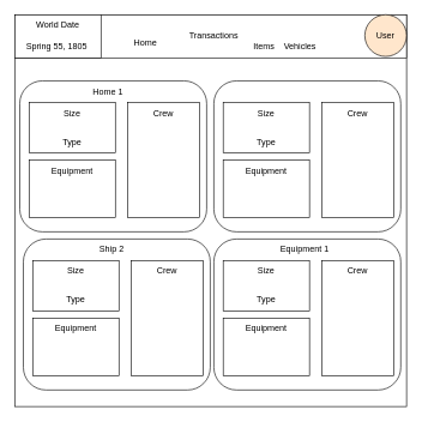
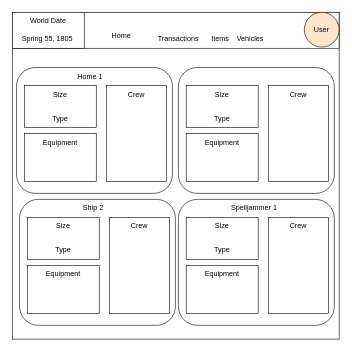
  <mxCell id="0" />
  <mxCell id="1" parent="0" />
  <mxCell id="2" value="" style="whiteSpace=wrap;html=1;aspect=fixed;fillColor=default;" vertex="1" parent="1"><mxGeometry x="20" y="20" width="545" height="545" as="geometry" /></mxCell>
  <mxCell id="3" value="" style="rounded=0;whiteSpace=wrap;html=1;" vertex="1" parent="1"><mxGeometry x="20" y="20" width="545" height="60" as="geometry" /></mxCell>
  <mxCell id="4" value="Home" style="text;html=1;align=center;verticalAlign=middle;whiteSpace=wrap;rounded=0;" vertex="1" parent="1"><mxGeometry x="172" y="45" width="60" height="30" as="geometry" /></mxCell>
- <mxCell id="5" value="Transactions" style="text;html=1;align=center;verticalAlign=middle;whiteSpace=wrap;rounded=0;" vertex="1" parent="1"><mxGeometry x="267" y="35" width="60" height="30" as="geometry" /></mxCell>
+ <mxCell id="5" value="Transactions" style="text;html=1;align=center;verticalAlign=middle;whiteSpace=wrap;rounded=0;" vertex="1" parent="1"><mxGeometry x="267" y="50" width="60" height="30" as="geometry" /></mxCell>
  <mxCell id="6" value="Items" style="text;html=1;align=center;verticalAlign=middle;whiteSpace=wrap;rounded=0;" vertex="1" parent="1"><mxGeometry x="337" y="50" width="60" height="30" as="geometry" /></mxCell>
  <mxCell id="7" value="Vehicles" style="text;html=1;align=center;verticalAlign=middle;whiteSpace=wrap;rounded=0;" vertex="1" parent="1"><mxGeometry x="387" y="50" width="60" height="30" as="geometry" /></mxCell>
  <mxCell id="8" value="User" style="ellipse;whiteSpace=wrap;html=1;aspect=fixed;fillColor=#ffe6cc;" vertex="1" parent="1"><mxGeometry x="507" y="20" width="58" height="58" as="geometry" /></mxCell>
  <mxCell id="9" value="" style="rounded=0;whiteSpace=wrap;html=1;" vertex="1" parent="1"><mxGeometry x="20" y="20" width="120" height="60" as="geometry" /></mxCell>
  <mxCell id="10" value="World Date" style="text;html=1;align=center;verticalAlign=middle;whiteSpace=wrap;rounded=0;" vertex="1" parent="1"><mxGeometry x="40" y="20" width="80" height="30" as="geometry" /></mxCell>
  <mxCell id="11" value="Spring 55, 1805" style="text;html=1;align=center;verticalAlign=middle;whiteSpace=wrap;rounded=0;" vertex="1" parent="1"><mxGeometry x="20" y="50" width="117" height="30" as="geometry" /></mxCell>
  <mxCell id="12" value="" style="rounded=1;whiteSpace=wrap;html=1;" vertex="1" parent="1"><mxGeometry x="27" y="112" width="260" height="210" as="geometry" /></mxCell>
  <mxCell id="13" value="Home 1" style="text;html=1;align=center;verticalAlign=middle;whiteSpace=wrap;rounded=0;" vertex="1" parent="1"><mxGeometry x="120" y="112" width="60" height="30" as="geometry" /></mxCell>
  <mxCell id="14" value="" style="rounded=0;whiteSpace=wrap;html=1;" vertex="1" parent="1"><mxGeometry x="177" y="142" width="100" height="160" as="geometry" /></mxCell>
  <mxCell id="15" value="" style="rounded=0;whiteSpace=wrap;html=1;" vertex="1" parent="1"><mxGeometry x="40" y="142" width="120" height="70" as="geometry" /></mxCell>
  <mxCell id="16" value="Size" style="text;html=1;align=center;verticalAlign=middle;whiteSpace=wrap;rounded=0;" vertex="1" parent="1"><mxGeometry x="70" y="142" width="60" height="30" as="geometry" /></mxCell>
  <mxCell id="17" value="Crew" style="text;html=1;align=center;verticalAlign=middle;whiteSpace=wrap;rounded=0;" vertex="1" parent="1"><mxGeometry x="197" y="142" width="60" height="30" as="geometry" /></mxCell>
  <mxCell id="18" value="" style="rounded=0;whiteSpace=wrap;html=1;" vertex="1" parent="1"><mxGeometry x="40" y="222" width="120" height="80" as="geometry" /></mxCell>
  <mxCell id="19" value="Equipment" style="text;html=1;align=center;verticalAlign=middle;whiteSpace=wrap;rounded=0;" vertex="1" parent="1"><mxGeometry x="70" y="222" width="60" height="30" as="geometry" /></mxCell>
  <mxCell id="20" value="Type" style="text;html=1;align=center;verticalAlign=middle;whiteSpace=wrap;rounded=0;" vertex="1" parent="1"><mxGeometry x="70" y="182" width="60" height="30" as="geometry" /></mxCell>
  <mxCell id="21" value="" style="rounded=1;whiteSpace=wrap;html=1;" vertex="1" parent="1"><mxGeometry x="32" y="332" width="260" height="210" as="geometry" /></mxCell>
  <mxCell id="22" value="Ship 2" style="text;html=1;align=center;verticalAlign=middle;whiteSpace=wrap;rounded=0;" vertex="1" parent="1"><mxGeometry x="125" y="332" width="60" height="30" as="geometry" /></mxCell>
  <mxCell id="23" value="" style="rounded=0;whiteSpace=wrap;html=1;" vertex="1" parent="1"><mxGeometry x="182" y="362" width="100" height="160" as="geometry" /></mxCell>
  <mxCell id="24" value="" style="rounded=0;whiteSpace=wrap;html=1;" vertex="1" parent="1"><mxGeometry x="45" y="362" width="120" height="70" as="geometry" /></mxCell>
  <mxCell id="25" value="Size" style="text;html=1;align=center;verticalAlign=middle;whiteSpace=wrap;rounded=0;" vertex="1" parent="1"><mxGeometry x="75" y="362" width="60" height="30" as="geometry" /></mxCell>
  <mxCell id="26" value="Crew" style="text;html=1;align=center;verticalAlign=middle;whiteSpace=wrap;rounded=0;" vertex="1" parent="1"><mxGeometry x="202" y="362" width="60" height="30" as="geometry" /></mxCell>
  <mxCell id="27" value="" style="rounded=0;whiteSpace=wrap;html=1;" vertex="1" parent="1"><mxGeometry x="45" y="442" width="120" height="80" as="geometry" /></mxCell>
  <mxCell id="28" value="Equipment" style="text;html=1;align=center;verticalAlign=middle;whiteSpace=wrap;rounded=0;" vertex="1" parent="1"><mxGeometry x="75" y="442" width="60" height="30" as="geometry" /></mxCell>
  <mxCell id="29" value="Type" style="text;html=1;align=center;verticalAlign=middle;whiteSpace=wrap;rounded=0;" vertex="1" parent="1"><mxGeometry x="75" y="402" width="60" height="30" as="geometry" /></mxCell>
  <mxCell id="30" value="" style="rounded=1;whiteSpace=wrap;html=1;" vertex="1" parent="1"><mxGeometry x="297" y="332" width="260" height="210" as="geometry" /></mxCell>
- <mxCell id="31" value="Equipment 1" style="text;html=1;align=center;verticalAlign=middle;whiteSpace=wrap;rounded=0;" vertex="1" parent="1"><mxGeometry x="380" y="332" width="87" height="30" as="geometry" /></mxCell>
+ <mxCell id="31" value="Spelljammer 1" style="text;html=1;align=center;verticalAlign=middle;whiteSpace=wrap;rounded=0;" vertex="1" parent="1"><mxGeometry x="380" y="332" width="87" height="30" as="geometry" /></mxCell>
  <mxCell id="32" value="" style="rounded=0;whiteSpace=wrap;html=1;" vertex="1" parent="1"><mxGeometry x="447" y="362" width="100" height="160" as="geometry" /></mxCell>
  <mxCell id="33" value="" style="rounded=0;whiteSpace=wrap;html=1;" vertex="1" parent="1"><mxGeometry x="310" y="362" width="120" height="70" as="geometry" /></mxCell>
  <mxCell id="34" value="Size" style="text;html=1;align=center;verticalAlign=middle;whiteSpace=wrap;rounded=0;" vertex="1" parent="1"><mxGeometry x="340" y="362" width="60" height="30" as="geometry" /></mxCell>
  <mxCell id="35" value="Crew" style="text;html=1;align=center;verticalAlign=middle;whiteSpace=wrap;rounded=0;" vertex="1" parent="1"><mxGeometry x="467" y="362" width="60" height="30" as="geometry" /></mxCell>
  <mxCell id="36" value="" style="rounded=0;whiteSpace=wrap;html=1;" vertex="1" parent="1"><mxGeometry x="310" y="442" width="120" height="80" as="geometry" /></mxCell>
  <mxCell id="37" value="Equipment" style="text;html=1;align=center;verticalAlign=middle;whiteSpace=wrap;rounded=0;" vertex="1" parent="1"><mxGeometry x="340" y="442" width="60" height="30" as="geometry" /></mxCell>
  <mxCell id="38" value="Type" style="text;html=1;align=center;verticalAlign=middle;whiteSpace=wrap;rounded=0;" vertex="1" parent="1"><mxGeometry x="340" y="402" width="60" height="30" as="geometry" /></mxCell>
  <mxCell id="39" value="" style="rounded=1;whiteSpace=wrap;html=1;" vertex="1" parent="1"><mxGeometry x="297" y="112" width="260" height="210" as="geometry" /></mxCell>
  <mxCell id="40" value="" style="rounded=0;whiteSpace=wrap;html=1;" vertex="1" parent="1"><mxGeometry x="447" y="142" width="100" height="160" as="geometry" /></mxCell>
  <mxCell id="41" value="" style="rounded=0;whiteSpace=wrap;html=1;" vertex="1" parent="1"><mxGeometry x="310" y="142" width="120" height="70" as="geometry" /></mxCell>
  <mxCell id="42" value="Size" style="text;html=1;align=center;verticalAlign=middle;whiteSpace=wrap;rounded=0;" vertex="1" parent="1"><mxGeometry x="340" y="142" width="60" height="30" as="geometry" /></mxCell>
  <mxCell id="43" value="Crew" style="text;html=1;align=center;verticalAlign=middle;whiteSpace=wrap;rounded=0;" vertex="1" parent="1"><mxGeometry x="467" y="142" width="60" height="30" as="geometry" /></mxCell>
  <mxCell id="44" value="" style="rounded=0;whiteSpace=wrap;html=1;" vertex="1" parent="1"><mxGeometry x="310" y="222" width="120" height="80" as="geometry" /></mxCell>
  <mxCell id="45" value="Equipment" style="text;html=1;align=center;verticalAlign=middle;whiteSpace=wrap;rounded=0;" vertex="1" parent="1"><mxGeometry x="340" y="222" width="60" height="30" as="geometry" /></mxCell>
  <mxCell id="46" value="Type" style="text;html=1;align=center;verticalAlign=middle;whiteSpace=wrap;rounded=0;" vertex="1" parent="1"><mxGeometry x="340" y="182" width="60" height="30" as="geometry" /></mxCell>
